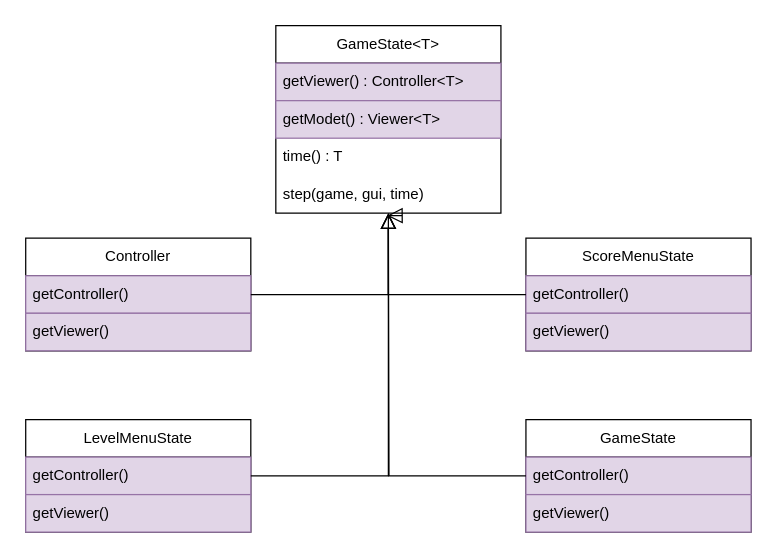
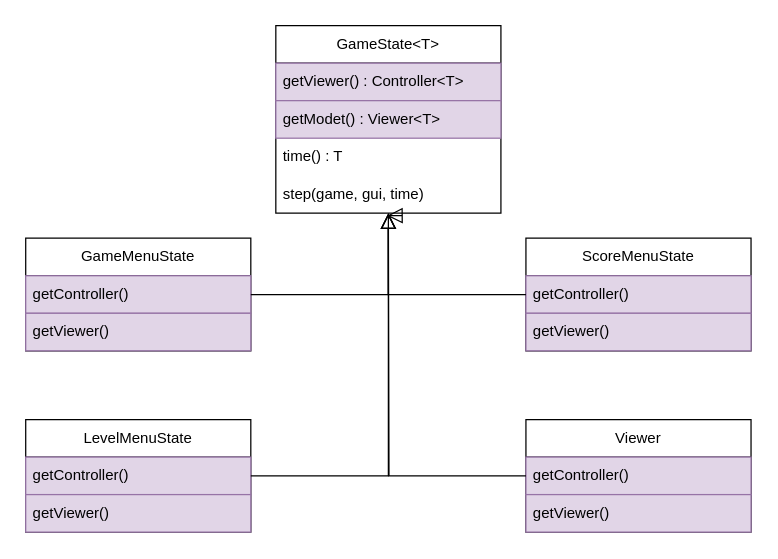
  <mxCell id="0" />
  <mxCell id="1" parent="0" />
  <mxCell id="2" value="GameState&amp;lt;T&amp;gt;" style="swimlane;fontStyle=0;childLayout=stackLayout;horizontal=1;startSize=30;horizontalStack=0;resizeParent=1;resizeParentMax=0;resizeLast=0;collapsible=1;marginBottom=0;whiteSpace=wrap;html=1;" parent="1" vertex="1"><mxGeometry x="220" y="20" width="180" height="150" as="geometry" /></mxCell>
  <mxCell id="3" value="getViewer() : Controller&amp;lt;T&amp;gt;" style="text;strokeColor=#9673a6;fillColor=#e1d5e7;align=left;verticalAlign=middle;spacingLeft=4;spacingRight=4;overflow=hidden;points=[[0,0.5],[1,0.5]];portConstraint=eastwest;rotatable=0;whiteSpace=wrap;html=1;" parent="2" vertex="1"><mxGeometry y="30" width="180" height="30" as="geometry" /></mxCell>
  <mxCell id="4" value="getModet() : Viewer&amp;lt;T&amp;gt;" style="text;strokeColor=#9673a6;fillColor=#e1d5e7;align=left;verticalAlign=middle;spacingLeft=4;spacingRight=4;overflow=hidden;points=[[0,0.5],[1,0.5]];portConstraint=eastwest;rotatable=0;whiteSpace=wrap;html=1;" parent="2" vertex="1"><mxGeometry y="60" width="180" height="30" as="geometry" /></mxCell>
  <mxCell id="5" value="time() : T" style="text;strokeColor=none;fillColor=none;align=left;verticalAlign=middle;spacingLeft=4;spacingRight=4;overflow=hidden;points=[[0,0.5],[1,0.5]];portConstraint=eastwest;rotatable=0;whiteSpace=wrap;html=1;" parent="2" vertex="1"><mxGeometry y="90" width="180" height="30" as="geometry" /></mxCell>
  <mxCell id="6" value="step(game, gui, time)" style="text;align=left;verticalAlign=middle;spacingLeft=4;spacingRight=4;overflow=hidden;points=[[0,0.5],[1,0.5]];portConstraint=eastwest;rotatable=0;whiteSpace=wrap;html=1;" parent="2" vertex="1"><mxGeometry y="120" width="180" height="30" as="geometry" /></mxCell>
  <mxCell id="7" value="ScoreMenuState" style="swimlane;fontStyle=0;childLayout=stackLayout;horizontal=1;startSize=30;horizontalStack=0;resizeParent=1;resizeParentMax=0;resizeLast=0;collapsible=1;marginBottom=0;whiteSpace=wrap;html=1;" parent="1" vertex="1"><mxGeometry x="420" y="190" width="180" height="90" as="geometry" /></mxCell>
  <mxCell id="8" value="getController()" style="text;strokeColor=#9673a6;fillColor=#e1d5e7;align=left;verticalAlign=middle;spacingLeft=4;spacingRight=4;overflow=hidden;points=[[0,0.5],[1,0.5]];portConstraint=eastwest;rotatable=0;whiteSpace=wrap;html=1;" parent="7" vertex="1"><mxGeometry y="30" width="180" height="30" as="geometry" /></mxCell>
  <mxCell id="9" value="getViewer()" style="text;strokeColor=#9673a6;fillColor=#e1d5e7;align=left;verticalAlign=middle;spacingLeft=4;spacingRight=4;overflow=hidden;points=[[0,0.5],[1,0.5]];portConstraint=eastwest;rotatable=0;whiteSpace=wrap;html=1;" parent="7" vertex="1"><mxGeometry y="60" width="180" height="30" as="geometry" /></mxCell>
  <mxCell id="10" value="LevelMenuState" style="swimlane;fontStyle=0;childLayout=stackLayout;horizontal=1;startSize=30;horizontalStack=0;resizeParent=1;resizeParentMax=0;resizeLast=0;collapsible=1;marginBottom=0;whiteSpace=wrap;html=1;" parent="1" vertex="1"><mxGeometry x="20" y="335" width="180" height="90" as="geometry" /></mxCell>
  <mxCell id="11" value="getController()" style="text;strokeColor=#9673a6;fillColor=#e1d5e7;align=left;verticalAlign=middle;spacingLeft=4;spacingRight=4;overflow=hidden;points=[[0,0.5],[1,0.5]];portConstraint=eastwest;rotatable=0;whiteSpace=wrap;html=1;" parent="10" vertex="1"><mxGeometry y="30" width="180" height="30" as="geometry" /></mxCell>
  <mxCell id="12" value="getViewer()" style="text;strokeColor=#9673a6;fillColor=#e1d5e7;align=left;verticalAlign=middle;spacingLeft=4;spacingRight=4;overflow=hidden;points=[[0,0.5],[1,0.5]];portConstraint=eastwest;rotatable=0;whiteSpace=wrap;html=1;" parent="10" vertex="1"><mxGeometry y="60" width="180" height="30" as="geometry" /></mxCell>
- <mxCell id="13" value="Controller" style="swimlane;fontStyle=0;childLayout=stackLayout;horizontal=1;startSize=30;horizontalStack=0;resizeParent=1;resizeParentMax=0;resizeLast=0;collapsible=1;marginBottom=0;whiteSpace=wrap;html=1;" parent="1" vertex="1"><mxGeometry x="20" y="190" width="180" height="90" as="geometry" /></mxCell>
+ <mxCell id="13" value="GameMenuState" style="swimlane;fontStyle=0;childLayout=stackLayout;horizontal=1;startSize=30;horizontalStack=0;resizeParent=1;resizeParentMax=0;resizeLast=0;collapsible=1;marginBottom=0;whiteSpace=wrap;html=1;" parent="1" vertex="1"><mxGeometry x="20" y="190" width="180" height="90" as="geometry" /></mxCell>
  <mxCell id="14" value="getController()" style="text;strokeColor=#9673a6;fillColor=#e1d5e7;align=left;verticalAlign=middle;spacingLeft=4;spacingRight=4;overflow=hidden;points=[[0,0.5],[1,0.5]];portConstraint=eastwest;rotatable=0;whiteSpace=wrap;html=1;" parent="13" vertex="1"><mxGeometry y="30" width="180" height="30" as="geometry" /></mxCell>
  <mxCell id="15" value="getViewer()" style="text;strokeColor=#9673a6;fillColor=#e1d5e7;align=left;verticalAlign=middle;spacingLeft=4;spacingRight=4;overflow=hidden;points=[[0,0.5],[1,0.5]];portConstraint=eastwest;rotatable=0;whiteSpace=wrap;html=1;" parent="13" vertex="1"><mxGeometry y="60" width="180" height="30" as="geometry" /></mxCell>
- <mxCell id="16" value="GameState" style="swimlane;fontStyle=0;childLayout=stackLayout;horizontal=1;startSize=30;horizontalStack=0;resizeParent=1;resizeParentMax=0;resizeLast=0;collapsible=1;marginBottom=0;whiteSpace=wrap;html=1;" parent="1" vertex="1"><mxGeometry x="420" y="335" width="180" height="90" as="geometry" /></mxCell>
+ <mxCell id="16" value="Viewer" style="swimlane;fontStyle=0;childLayout=stackLayout;horizontal=1;startSize=30;horizontalStack=0;resizeParent=1;resizeParentMax=0;resizeLast=0;collapsible=1;marginBottom=0;whiteSpace=wrap;html=1;" parent="1" vertex="1"><mxGeometry x="420" y="335" width="180" height="90" as="geometry" /></mxCell>
  <mxCell id="17" value="getController()" style="text;strokeColor=#9673a6;fillColor=#e1d5e7;align=left;verticalAlign=middle;spacingLeft=4;spacingRight=4;overflow=hidden;points=[[0,0.5],[1,0.5]];portConstraint=eastwest;rotatable=0;whiteSpace=wrap;html=1;" parent="16" vertex="1"><mxGeometry y="30" width="180" height="30" as="geometry" /></mxCell>
  <mxCell id="18" value="getViewer()" style="text;strokeColor=#9673a6;fillColor=#e1d5e7;align=left;verticalAlign=middle;spacingLeft=4;spacingRight=4;overflow=hidden;points=[[0,0.5],[1,0.5]];portConstraint=eastwest;rotatable=0;whiteSpace=wrap;html=1;" parent="16" vertex="1"><mxGeometry y="60" width="180" height="30" as="geometry" /></mxCell>
  <mxCell id="19" style="edgeStyle=orthogonalEdgeStyle;rounded=0;orthogonalLoop=1;jettySize=auto;html=1;strokeWidth=1;endArrow=block;endFill=0;endSize=10;entryX=0.494;entryY=1.067;entryDx=0;entryDy=0;entryPerimeter=0;" parent="1" source="14" target="6" edge="1"><mxGeometry relative="1" as="geometry"><Array as="points"><mxPoint x="310" y="235" /><mxPoint x="310" y="172" /></Array></mxGeometry></mxCell>
  <mxCell id="20" style="edgeStyle=orthogonalEdgeStyle;rounded=0;orthogonalLoop=1;jettySize=auto;html=1;strokeWidth=1;endArrow=block;endFill=0;endSize=10;" parent="1" source="8" edge="1"><mxGeometry relative="1" as="geometry"><mxPoint x="310" y="170" as="targetPoint" /><Array as="points"><mxPoint x="310" y="235" /></Array></mxGeometry></mxCell>
  <mxCell id="21" style="edgeStyle=orthogonalEdgeStyle;rounded=0;orthogonalLoop=1;jettySize=auto;html=1;entryX=0.5;entryY=1;entryDx=0;entryDy=0;entryPerimeter=0;strokeWidth=1;endArrow=block;endFill=0;endSize=10;" parent="1" source="11" target="6" edge="1"><mxGeometry relative="1" as="geometry" /></mxCell>
  <mxCell id="22" style="edgeStyle=orthogonalEdgeStyle;rounded=0;orthogonalLoop=1;jettySize=auto;html=1;strokeWidth=1;endArrow=block;endFill=0;endSize=10;" parent="1" source="17" edge="1"><mxGeometry relative="1" as="geometry"><mxPoint x="310" y="170" as="targetPoint" /></mxGeometry></mxCell>
